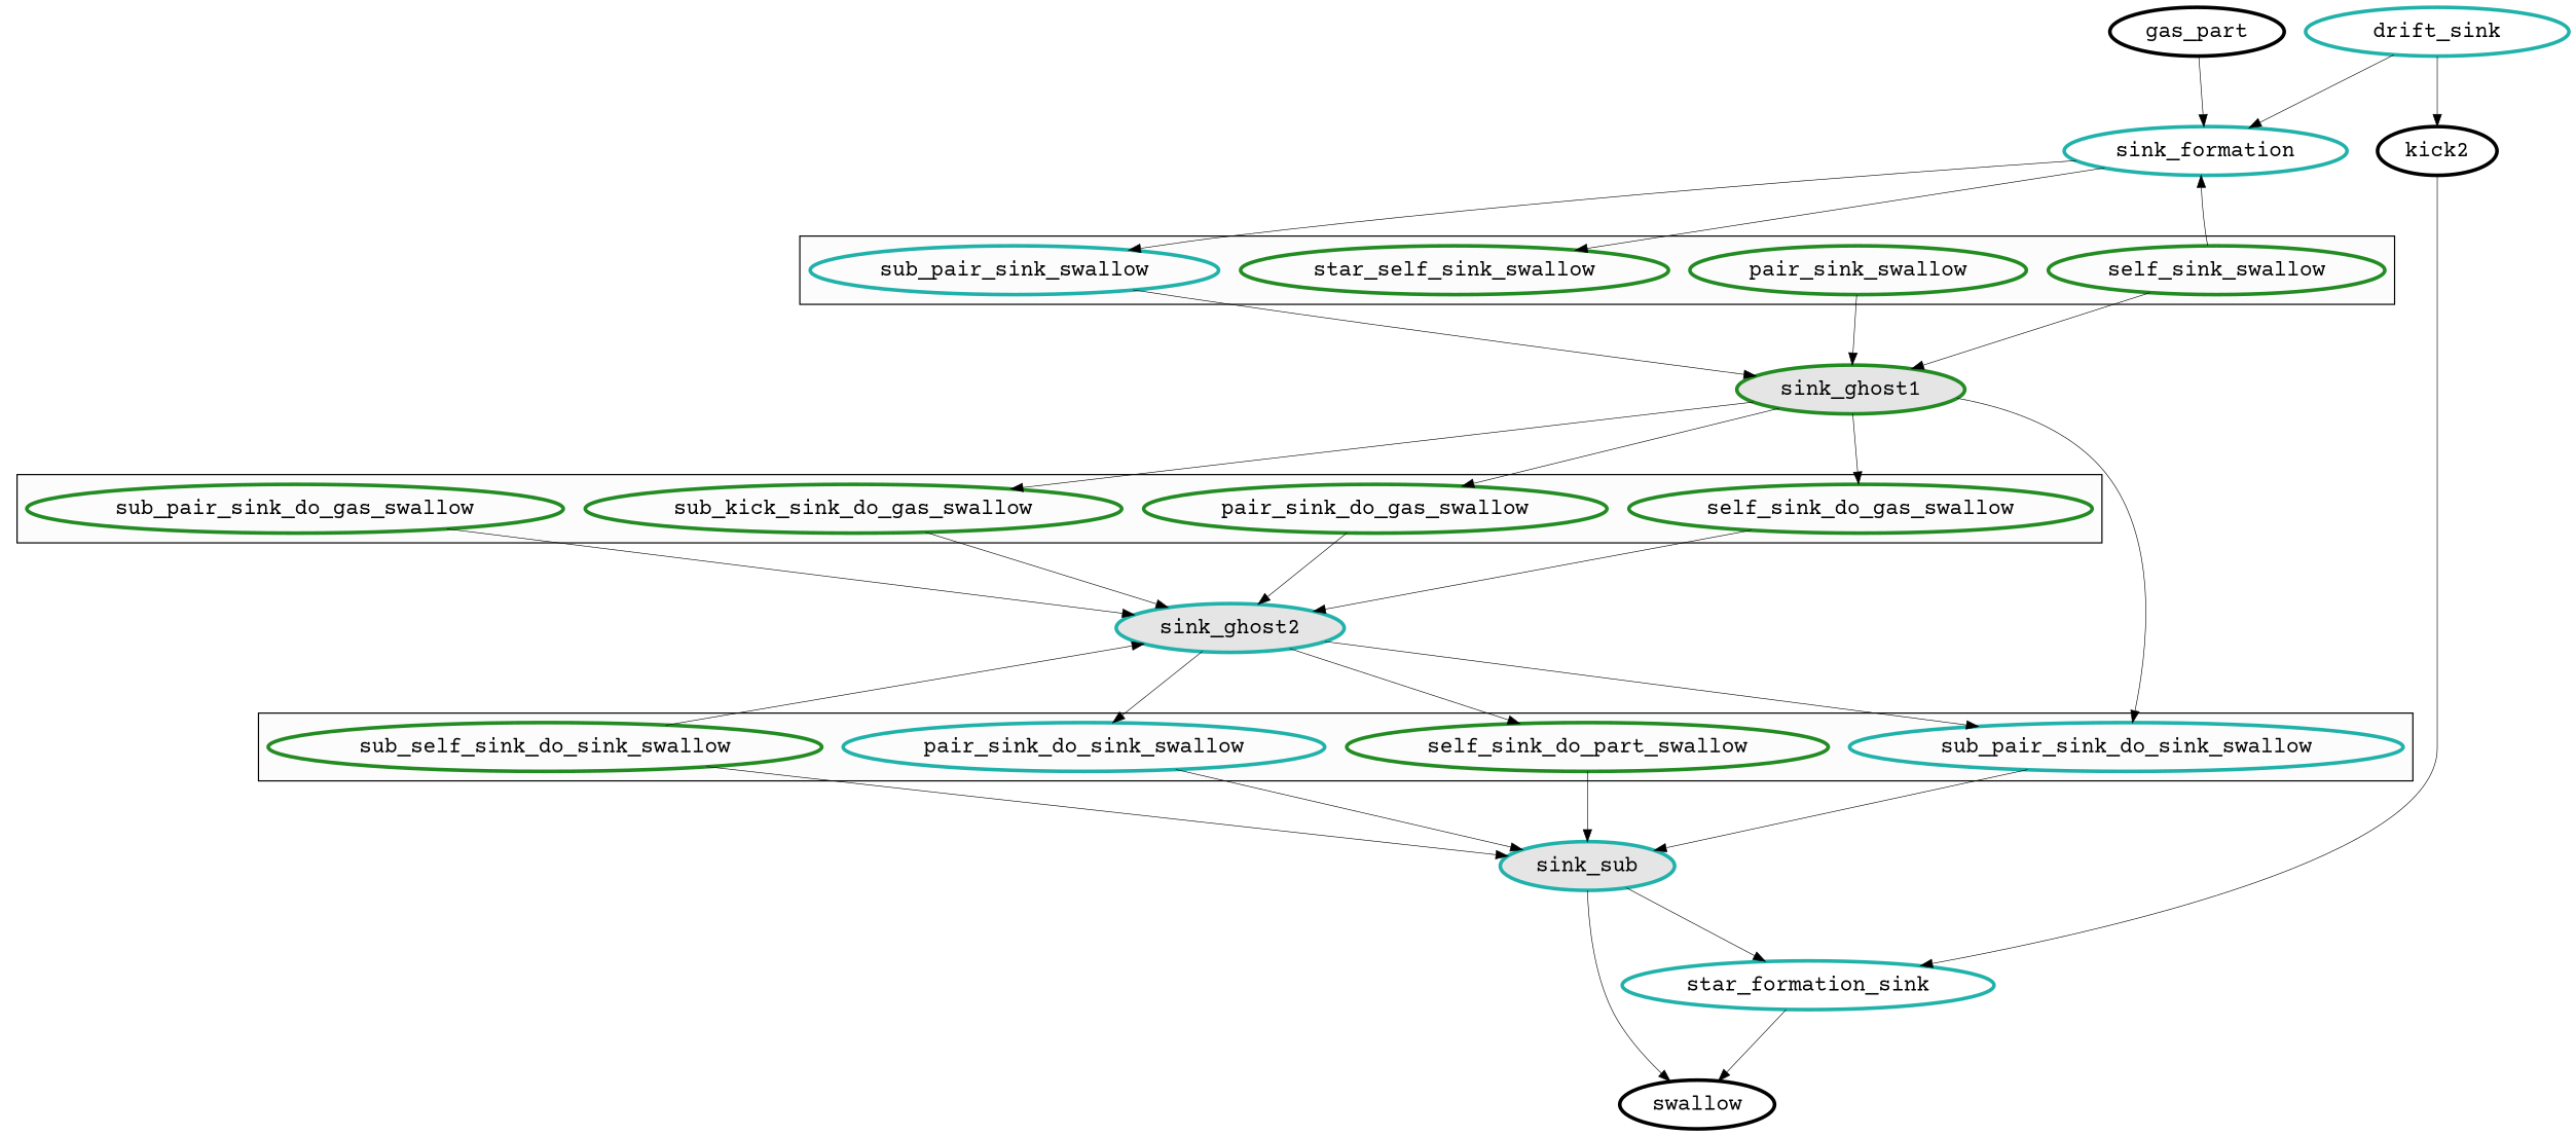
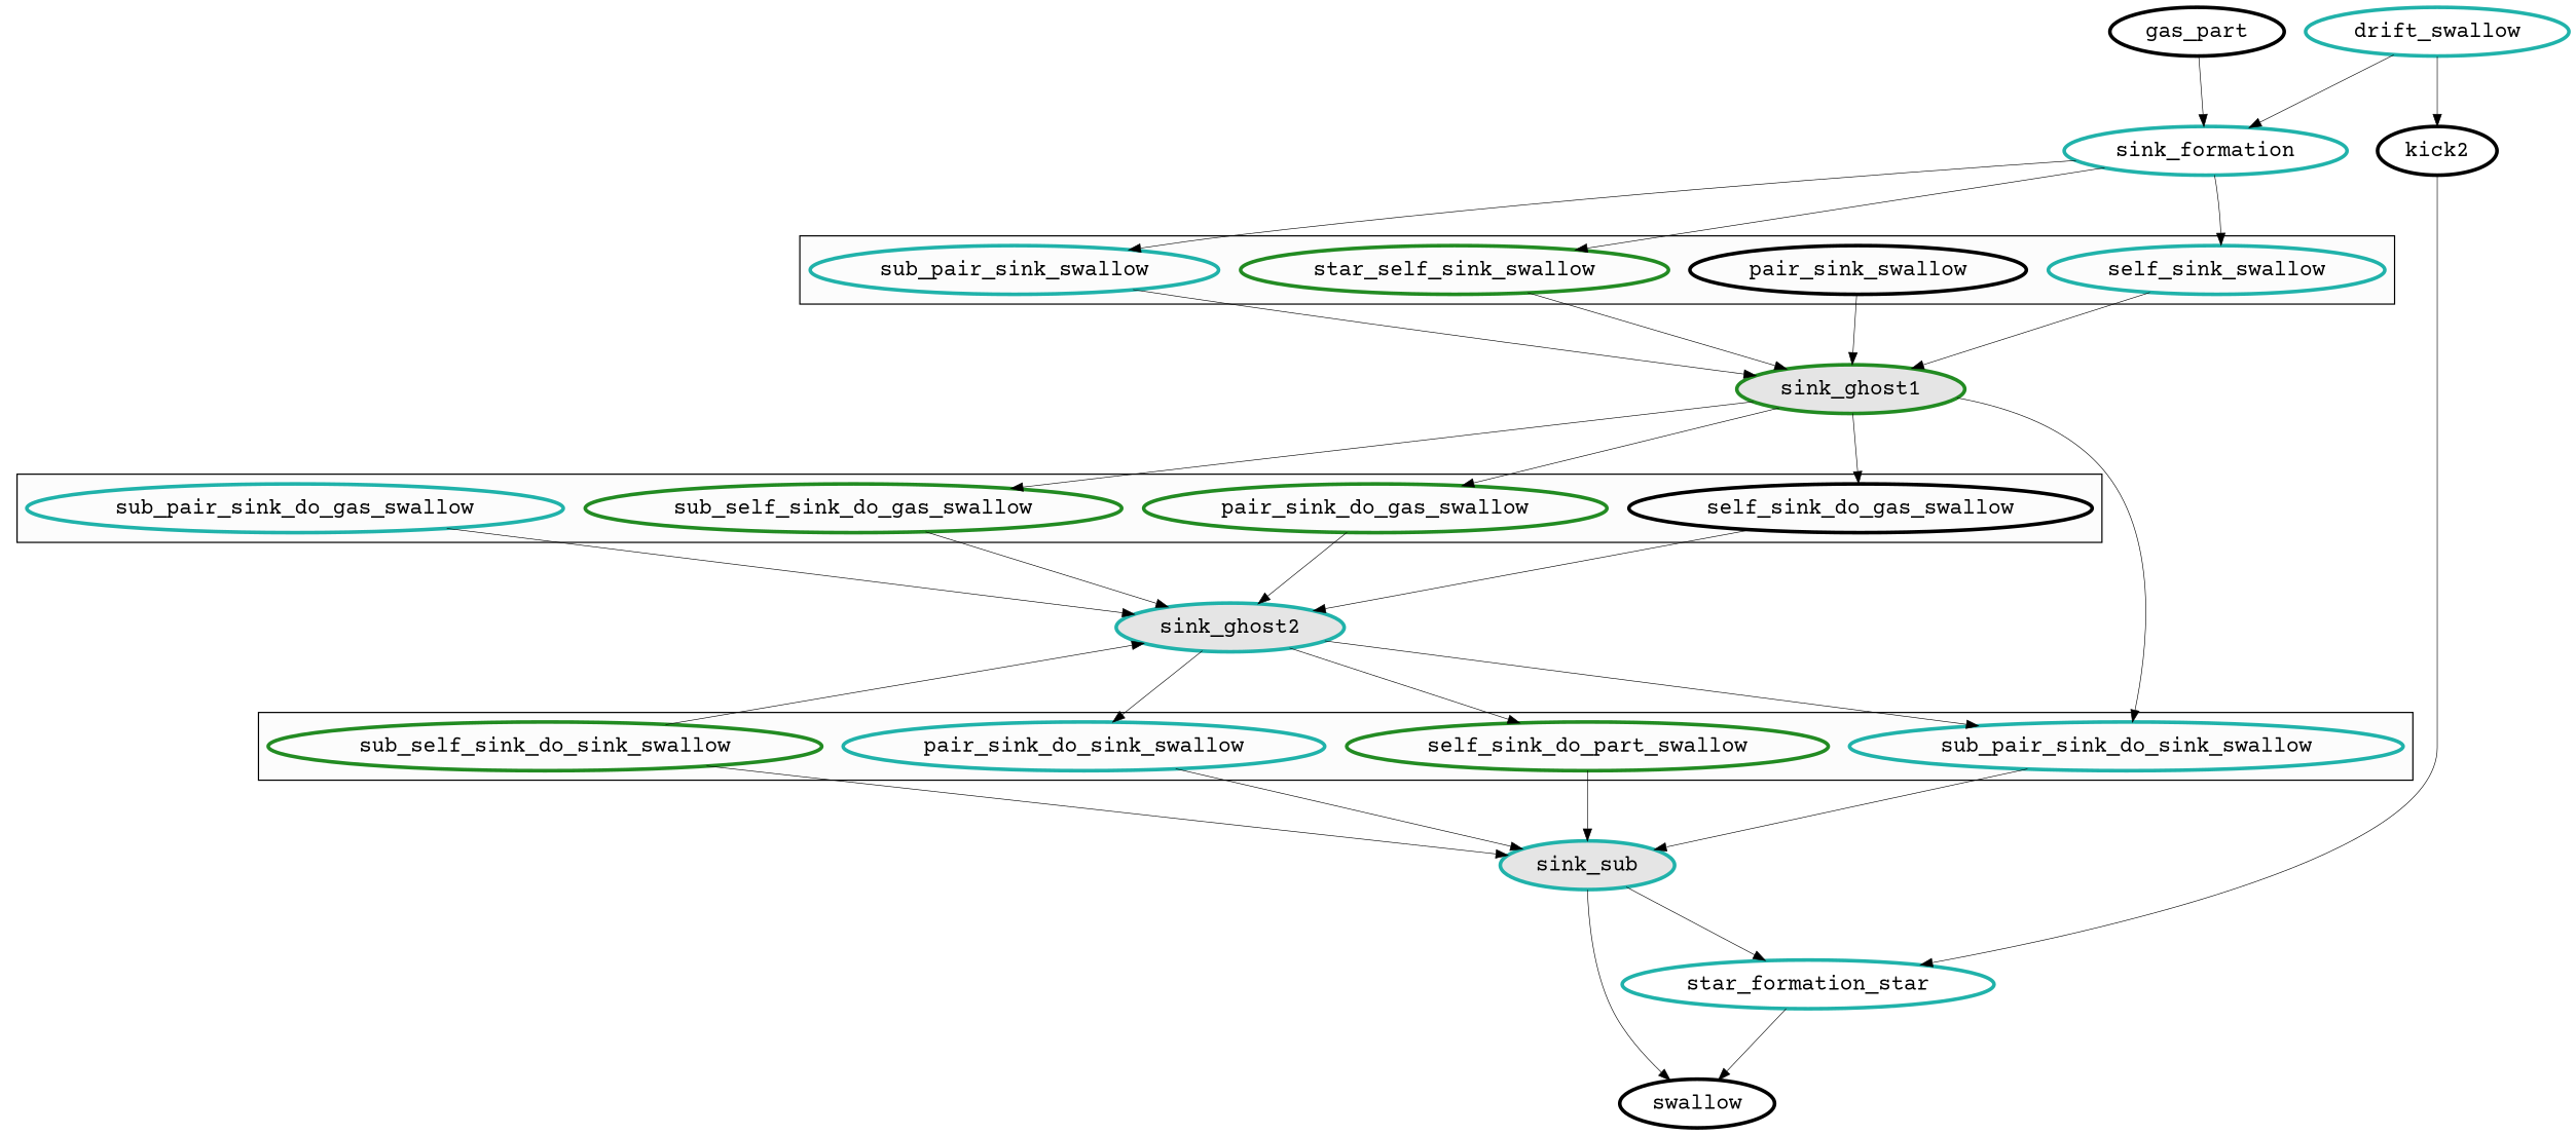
  digraph {
    compound=true
    fontname="Courier Prime"
    ranksep=0.8
    node [color=forestgreen fontname="Courier Prime" fontsize=18 nodesep=0.15 penwidth=3.]
    edge [fontcolor=lightseagreen fontname="Courier Prime" fontsize=12 penwidth=0.5]
-   self_sink_do_gas_swallow
+   self_sink_do_gas_swallow [color=black]
    pair_sink_do_gas_swallow
-   sub_self_sink_do_gas_swallow [label=sub_kick_sink_do_gas_swallow]
-   sub_pair_sink_do_gas_swallow
-   self_sink_swallow
-   pair_sink_swallow
+   sub_self_sink_do_gas_swallow
+   sub_pair_sink_do_gas_swallow [color=lightseagreen]
+   self_sink_swallow [color=lightseagreen]
+   pair_sink_swallow [color=black]
    n7 [label=star_self_sink_swallow]
    sub_pair_sink_swallow [color=lightseagreen]
    n9 [label=self_sink_do_part_swallow]
    pair_sink_do_sink_swallow [color=lightseagreen]
    sub_self_sink_do_sink_swallow
    sub_pair_sink_do_sink_swallow [color=lightseagreen]
    sink_ghost2 [color=lightseagreen fillcolor=grey90 style=filled]
    sink_ghost1 [fillcolor=grey90 style=filled]
    n15 [color=lightseagreen fillcolor=grey90 label=sink_sub style=filled]
-   star_formation_sink [color=lightseagreen]
+   star_formation_sink [color=lightseagreen label=star_formation_star]
    n17 [label=swallow color=""]
-   drift_sink [color=lightseagreen]
+   drift_sink [color=lightseagreen label=drift_swallow]
    sink_formation [color=lightseagreen]
    kick2 [color=""]
    n21 [label=gas_part color=""]
    subgraph cluster_1 {
      bgcolor=grey99
      self_sink_do_gas_swallow
      pair_sink_do_gas_swallow
      sub_self_sink_do_gas_swallow
      sub_pair_sink_do_gas_swallow
    }
    subgraph cluster_2 {
      bgcolor=grey99
      self_sink_swallow
      pair_sink_swallow
      n7
      sub_pair_sink_swallow
    }
    subgraph cluster_3 {
      bgcolor=grey99
      n9
      pair_sink_do_sink_swallow
      sub_self_sink_do_sink_swallow
      sub_pair_sink_do_sink_swallow
    }
    self_sink_do_gas_swallow -> sink_ghost2 [fontcolor=forestgreen]
    pair_sink_do_gas_swallow -> sink_ghost2 [fontcolor=forestgreen]
    sub_self_sink_do_gas_swallow -> sink_ghost2 [fontcolor=forestgreen]
    sub_pair_sink_do_gas_swallow -> sink_ghost2 [fontcolor=forestgreen]
    self_sink_swallow -> sink_ghost1 [fontcolor=forestgreen]
    pair_sink_swallow -> sink_ghost1 [fontcolor=forestgreen]
+   n7 -> sink_ghost1 [fontcolor=forestgreen]
    sub_pair_sink_swallow -> sink_ghost1 [fontcolor=forestgreen]
    n9 -> n15 [fontcolor=forestgreen]
    pair_sink_do_sink_swallow -> n15 [fontcolor=forestgreen]
    sub_self_sink_do_sink_swallow -> sink_ghost2
    sub_self_sink_do_sink_swallow -> n15 [fontcolor=forestgreen]
    sub_pair_sink_do_sink_swallow -> n15 [fontcolor=forestgreen]
    sink_ghost2 -> n9
    sink_ghost2 -> pair_sink_do_sink_swallow
    sink_ghost2 -> sub_pair_sink_do_sink_swallow
    sink_ghost1 -> self_sink_do_gas_swallow
    sink_ghost1 -> pair_sink_do_gas_swallow
    sink_ghost1 -> sub_self_sink_do_gas_swallow
    sink_ghost1 -> sub_pair_sink_do_sink_swallow
    n15 -> star_formation_sink
    n15 -> n17
    star_formation_sink -> n17
    drift_sink -> sink_formation
    drift_sink -> kick2
-   self_sink_swallow -> sink_formation
+   sink_formation -> self_sink_swallow
    sink_formation -> n7
    sink_formation -> sub_pair_sink_swallow
    kick2 -> star_formation_sink [fontcolor=black]
    n21 -> sink_formation [fontcolor=blue3]
  }
